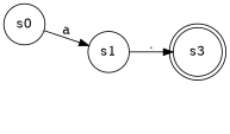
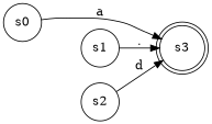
  digraph {
    rankdir=LR
    node [shape=circle]
    s3 [shape=doublecircle]
    s0
    s1
-   s0 -> s1 [label=a]
+   s2
+   s0 -> s3 [label=a]
    s1 -> s3 [label="."]
+   s2 -> s3 [label=d]
  }
